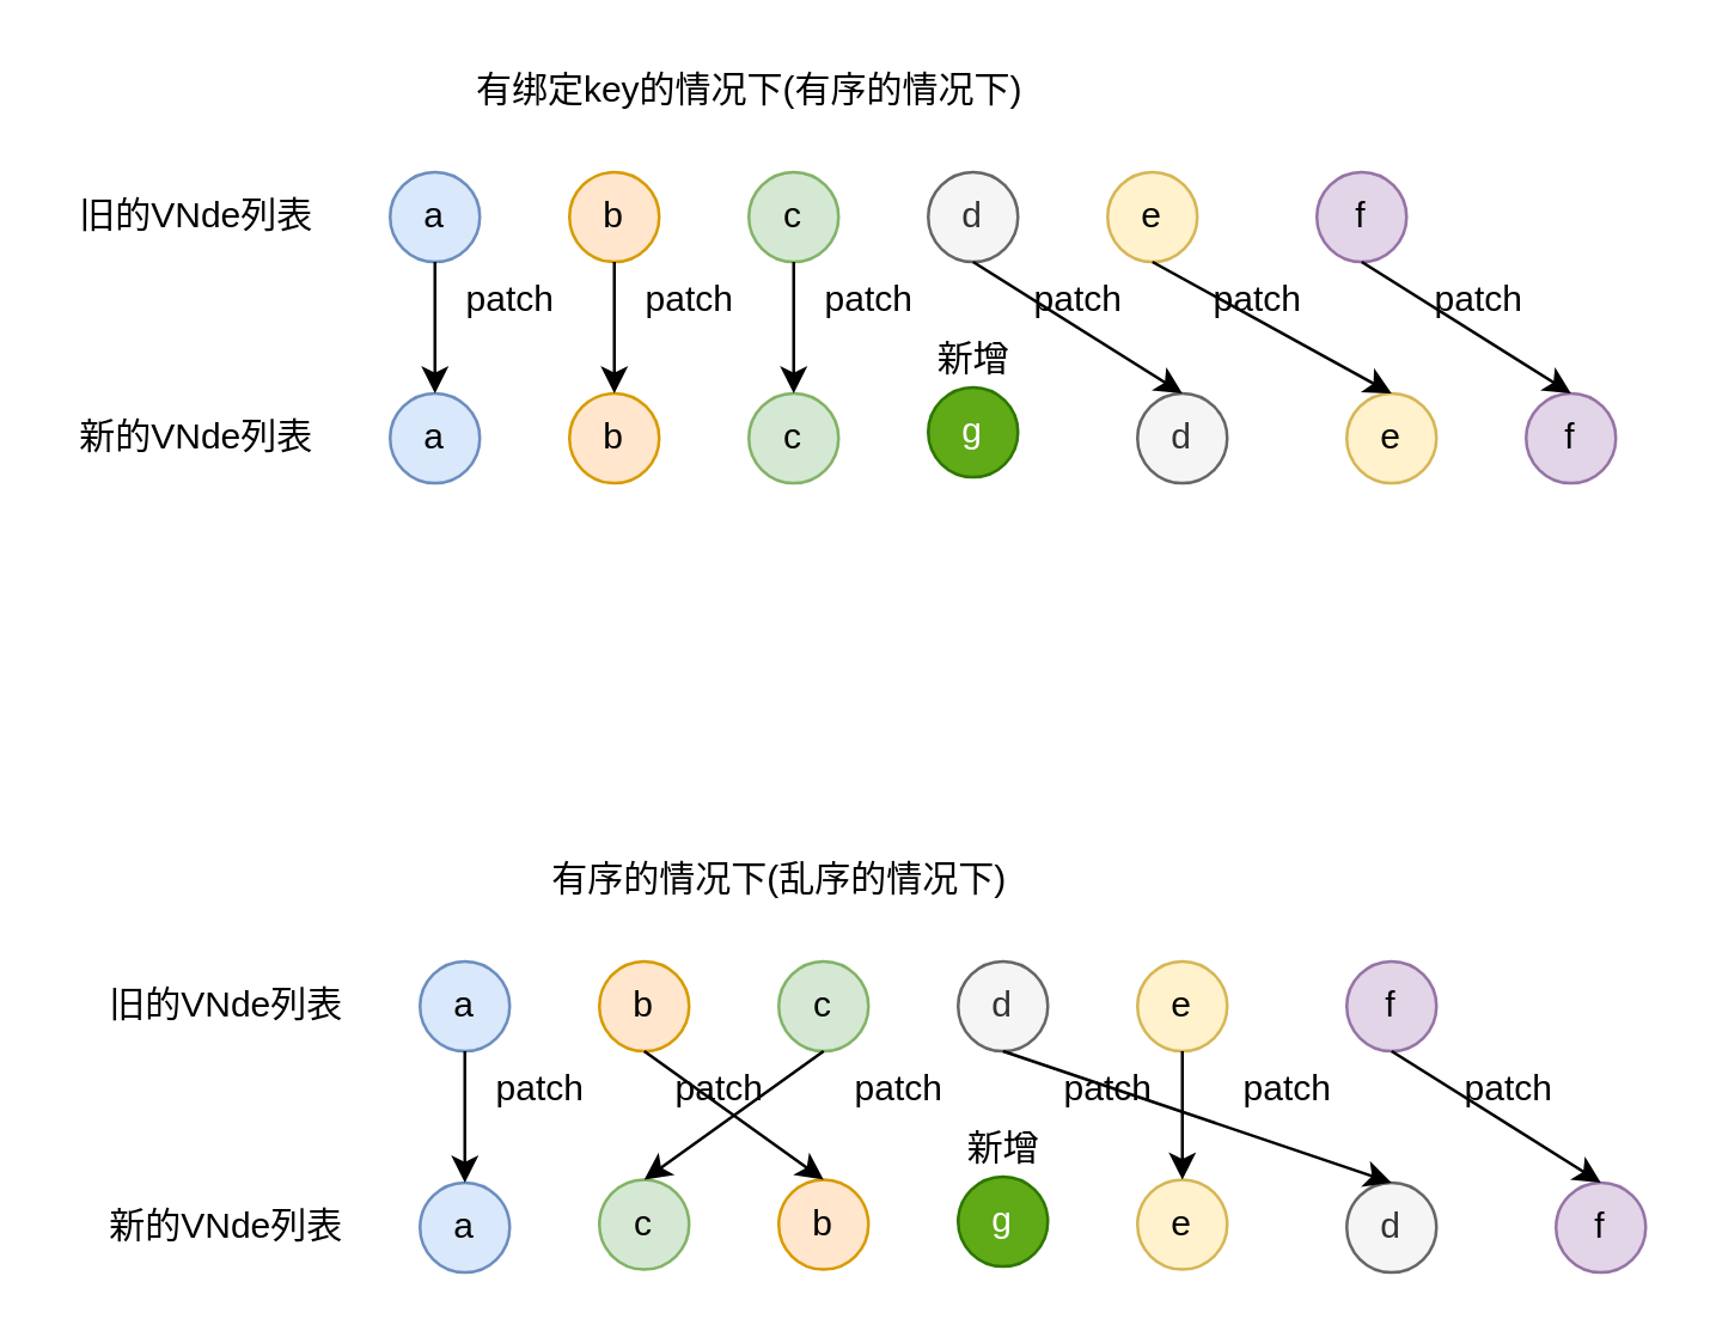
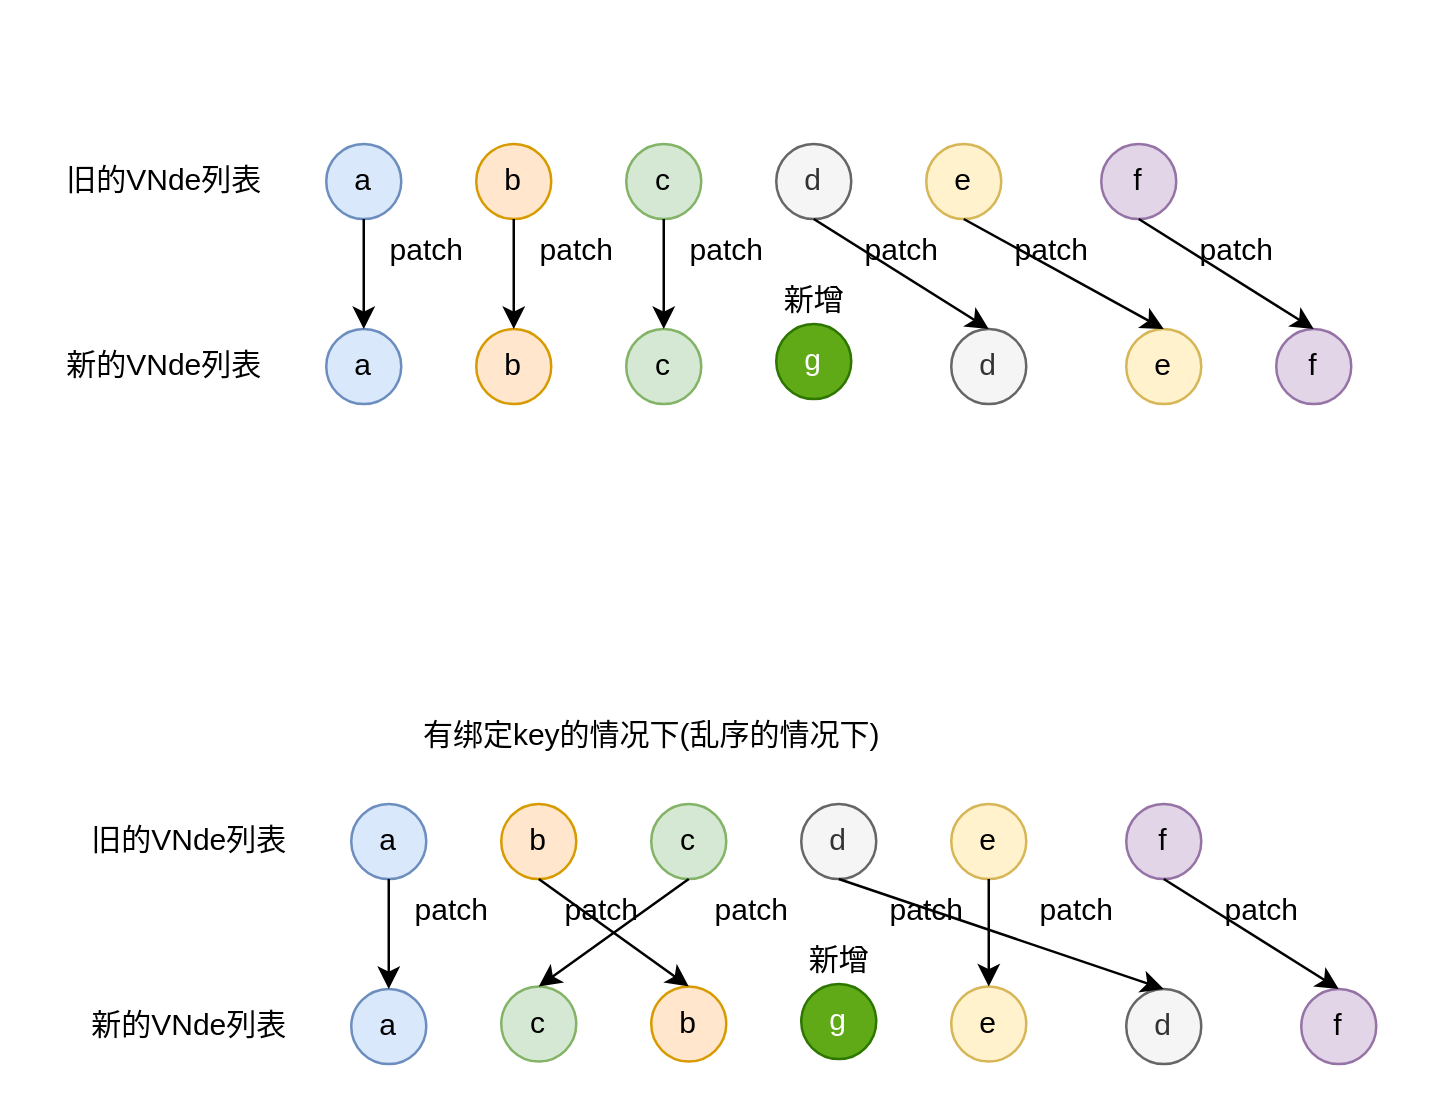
  <mxCell id="0" />
  <mxCell id="1" parent="0" />
  <mxCell id="2" value="b" style="ellipse;whiteSpace=wrap;html=1;aspect=fixed;fillColor=#ffe6cc;strokeColor=#d79b00;" vertex="1" parent="1"><mxGeometry x="190" y="57" width="30" height="30" as="geometry" /></mxCell>
  <mxCell id="3" value="a" style="ellipse;whiteSpace=wrap;html=1;aspect=fixed;fillColor=#dae8fc;strokeColor=#6c8ebf;" vertex="1" parent="1"><mxGeometry x="130" y="57" width="30" height="30" as="geometry" /></mxCell>
  <mxCell id="4" value="c" style="ellipse;whiteSpace=wrap;html=1;aspect=fixed;fillColor=#d5e8d4;strokeColor=#82b366;" vertex="1" parent="1"><mxGeometry x="250" y="57" width="30" height="30" as="geometry" /></mxCell>
  <mxCell id="5" value="d" style="ellipse;whiteSpace=wrap;html=1;aspect=fixed;fillColor=#f5f5f5;fontColor=#333333;strokeColor=#666666;" vertex="1" parent="1"><mxGeometry x="310" y="57" width="30" height="30" as="geometry" /></mxCell>
  <mxCell id="6" value="e" style="ellipse;whiteSpace=wrap;html=1;aspect=fixed;fillColor=#fff2cc;strokeColor=#d6b656;" vertex="1" parent="1"><mxGeometry x="370" y="57" width="30" height="30" as="geometry" /></mxCell>
  <mxCell id="7" value="f" style="ellipse;whiteSpace=wrap;html=1;aspect=fixed;fillColor=#e1d5e7;strokeColor=#9673a6;" vertex="1" parent="1"><mxGeometry x="440" y="57" width="30" height="30" as="geometry" /></mxCell>
  <mxCell id="8" value="旧的VNde列表" style="text;html=1;resizable=0;autosize=1;align=center;verticalAlign=middle;points=[];fillColor=none;strokeColor=none;rounded=0;" vertex="1" parent="1"><mxGeometry x="20" y="62" width="90" height="20" as="geometry" /></mxCell>
  <mxCell id="9" value="b" style="ellipse;whiteSpace=wrap;html=1;aspect=fixed;fillColor=#ffe6cc;strokeColor=#d79b00;" vertex="1" parent="1"><mxGeometry x="190" y="131" width="30" height="30" as="geometry" /></mxCell>
  <mxCell id="10" value="a" style="ellipse;whiteSpace=wrap;html=1;aspect=fixed;fillColor=#dae8fc;strokeColor=#6c8ebf;" vertex="1" parent="1"><mxGeometry x="130" y="131" width="30" height="30" as="geometry" /></mxCell>
  <mxCell id="11" value="c" style="ellipse;whiteSpace=wrap;html=1;aspect=fixed;fillColor=#d5e8d4;strokeColor=#82b366;" vertex="1" parent="1"><mxGeometry x="250" y="131" width="30" height="30" as="geometry" /></mxCell>
  <mxCell id="12" value="d" style="ellipse;whiteSpace=wrap;html=1;aspect=fixed;fillColor=#f5f5f5;fontColor=#333333;strokeColor=#666666;" vertex="1" parent="1"><mxGeometry x="380" y="131" width="30" height="30" as="geometry" /></mxCell>
  <mxCell id="13" value="e" style="ellipse;whiteSpace=wrap;html=1;aspect=fixed;fillColor=#fff2cc;strokeColor=#d6b656;" vertex="1" parent="1"><mxGeometry x="450" y="131" width="30" height="30" as="geometry" /></mxCell>
  <mxCell id="14" value="f" style="ellipse;whiteSpace=wrap;html=1;aspect=fixed;fillColor=#e1d5e7;strokeColor=#9673a6;" vertex="1" parent="1"><mxGeometry x="510" y="131" width="30" height="30" as="geometry" /></mxCell>
  <mxCell id="15" value="g" style="ellipse;whiteSpace=wrap;html=1;aspect=fixed;fillColor=#60a917;strokeColor=#2D7600;fontColor=#ffffff;" vertex="1" parent="1"><mxGeometry x="310" y="129" width="30" height="30" as="geometry" /></mxCell>
  <mxCell id="16" value="" style="endArrow=classic;html=1;exitX=0.5;exitY=1;exitDx=0;exitDy=0;entryX=0.5;entryY=0;entryDx=0;entryDy=0;" edge="1" parent="1" source="3" target="10"><mxGeometry width="50" height="50" relative="1" as="geometry"><mxPoint x="210" y="100" as="sourcePoint" /><mxPoint x="260" y="50" as="targetPoint" /></mxGeometry></mxCell>
  <mxCell id="17" value="" style="endArrow=classic;html=1;exitX=0.5;exitY=1;exitDx=0;exitDy=0;entryX=0.5;entryY=0;entryDx=0;entryDy=0;" edge="1" parent="1" source="2" target="9"><mxGeometry width="50" height="50" relative="1" as="geometry"><mxPoint x="210" y="100" as="sourcePoint" /><mxPoint x="260" y="50" as="targetPoint" /></mxGeometry></mxCell>
  <mxCell id="18" value="" style="endArrow=classic;html=1;exitX=0.5;exitY=1;exitDx=0;exitDy=0;entryX=0.5;entryY=0;entryDx=0;entryDy=0;" edge="1" parent="1" source="4" target="11"><mxGeometry width="50" height="50" relative="1" as="geometry"><mxPoint x="210" y="100" as="sourcePoint" /><mxPoint x="260" y="50" as="targetPoint" /></mxGeometry></mxCell>
  <mxCell id="19" value="" style="endArrow=classic;html=1;exitX=0.5;exitY=1;exitDx=0;exitDy=0;entryX=0.5;entryY=0;entryDx=0;entryDy=0;" edge="1" parent="1" source="5" target="12"><mxGeometry width="50" height="50" relative="1" as="geometry"><mxPoint x="210" y="100" as="sourcePoint" /><mxPoint x="260" y="50" as="targetPoint" /></mxGeometry></mxCell>
  <mxCell id="20" value="" style="endArrow=classic;html=1;exitX=0.5;exitY=1;exitDx=0;exitDy=0;entryX=0.5;entryY=0;entryDx=0;entryDy=0;" edge="1" parent="1" source="6" target="13"><mxGeometry width="50" height="50" relative="1" as="geometry"><mxPoint x="210" y="100" as="sourcePoint" /><mxPoint x="260" y="50" as="targetPoint" /></mxGeometry></mxCell>
  <mxCell id="21" value="" style="endArrow=classic;html=1;exitX=0.5;exitY=1;exitDx=0;exitDy=0;entryX=0.5;entryY=0;entryDx=0;entryDy=0;" edge="1" parent="1" source="7" target="14"><mxGeometry width="50" height="50" relative="1" as="geometry"><mxPoint x="210" y="100" as="sourcePoint" /><mxPoint x="260" y="50" as="targetPoint" /></mxGeometry></mxCell>
  <mxCell id="22" value="patch" style="text;html=1;resizable=0;autosize=1;align=center;verticalAlign=middle;points=[];fillColor=none;strokeColor=none;rounded=0;" vertex="1" parent="1"><mxGeometry x="150" y="90" width="40" height="20" as="geometry" /></mxCell>
  <mxCell id="23" value="patch" style="text;html=1;resizable=0;autosize=1;align=center;verticalAlign=middle;points=[];fillColor=none;strokeColor=none;rounded=0;" vertex="1" parent="1"><mxGeometry x="210" y="90" width="40" height="20" as="geometry" /></mxCell>
  <mxCell id="24" value="patch" style="text;html=1;resizable=0;autosize=1;align=center;verticalAlign=middle;points=[];fillColor=none;strokeColor=none;rounded=0;" vertex="1" parent="1"><mxGeometry x="270" y="90" width="40" height="20" as="geometry" /></mxCell>
  <mxCell id="25" value="patch" style="text;html=1;resizable=0;autosize=1;align=center;verticalAlign=middle;points=[];fillColor=none;strokeColor=none;rounded=0;" vertex="1" parent="1"><mxGeometry x="340" y="90" width="40" height="20" as="geometry" /></mxCell>
  <mxCell id="26" value="patch" style="text;html=1;resizable=0;autosize=1;align=center;verticalAlign=middle;points=[];fillColor=none;strokeColor=none;rounded=0;" vertex="1" parent="1"><mxGeometry x="400" y="90" width="40" height="20" as="geometry" /></mxCell>
  <mxCell id="27" value="patch" style="text;html=1;resizable=0;autosize=1;align=center;verticalAlign=middle;points=[];fillColor=none;strokeColor=none;rounded=0;" vertex="1" parent="1"><mxGeometry x="474" y="90" width="40" height="20" as="geometry" /></mxCell>
  <mxCell id="28" value="新增" style="text;html=1;resizable=0;autosize=1;align=center;verticalAlign=middle;points=[];fillColor=none;strokeColor=none;rounded=0;" vertex="1" parent="1"><mxGeometry x="305" y="110" width="40" height="20" as="geometry" /></mxCell>
  <mxCell id="29" value="新的VNde列表" style="text;html=1;resizable=0;autosize=1;align=center;verticalAlign=middle;points=[];fillColor=none;strokeColor=none;rounded=0;" vertex="1" parent="1"><mxGeometry x="20" y="136" width="90" height="20" as="geometry" /></mxCell>
- <mxCell id="30" value="有绑定key的情况下(有序的情况下)" style="text;html=1;resizable=0;autosize=1;align=center;verticalAlign=middle;points=[];fillColor=none;strokeColor=none;rounded=0;" vertex="1" parent="1"><mxGeometry x="150" y="20" width="200" height="20" as="geometry" /></mxCell>
  <mxCell id="31" value="b" style="ellipse;whiteSpace=wrap;html=1;aspect=fixed;fillColor=#ffe6cc;strokeColor=#d79b00;" vertex="1" parent="1"><mxGeometry x="200" y="321" width="30" height="30" as="geometry" /></mxCell>
  <mxCell id="32" value="a" style="ellipse;whiteSpace=wrap;html=1;aspect=fixed;fillColor=#dae8fc;strokeColor=#6c8ebf;" vertex="1" parent="1"><mxGeometry x="140" y="321" width="30" height="30" as="geometry" /></mxCell>
  <mxCell id="33" value="c" style="ellipse;whiteSpace=wrap;html=1;aspect=fixed;fillColor=#d5e8d4;strokeColor=#82b366;" vertex="1" parent="1"><mxGeometry x="260" y="321" width="30" height="30" as="geometry" /></mxCell>
  <mxCell id="34" value="d" style="ellipse;whiteSpace=wrap;html=1;aspect=fixed;fillColor=#f5f5f5;fontColor=#333333;strokeColor=#666666;" vertex="1" parent="1"><mxGeometry x="320" y="321" width="30" height="30" as="geometry" /></mxCell>
  <mxCell id="35" value="e" style="ellipse;whiteSpace=wrap;html=1;aspect=fixed;fillColor=#fff2cc;strokeColor=#d6b656;" vertex="1" parent="1"><mxGeometry x="380" y="321" width="30" height="30" as="geometry" /></mxCell>
  <mxCell id="36" value="f" style="ellipse;whiteSpace=wrap;html=1;aspect=fixed;fillColor=#e1d5e7;strokeColor=#9673a6;" vertex="1" parent="1"><mxGeometry x="450" y="321" width="30" height="30" as="geometry" /></mxCell>
  <mxCell id="37" value="旧的VNde列表" style="text;html=1;resizable=0;autosize=1;align=center;verticalAlign=middle;points=[];fillColor=none;strokeColor=none;rounded=0;" vertex="1" parent="1"><mxGeometry x="30" y="326" width="90" height="20" as="geometry" /></mxCell>
  <mxCell id="38" value="b" style="ellipse;whiteSpace=wrap;html=1;aspect=fixed;fillColor=#ffe6cc;strokeColor=#d79b00;" vertex="1" parent="1"><mxGeometry x="260" y="394" width="30" height="30" as="geometry" /></mxCell>
  <mxCell id="39" value="a" style="ellipse;whiteSpace=wrap;html=1;aspect=fixed;fillColor=#dae8fc;strokeColor=#6c8ebf;" vertex="1" parent="1"><mxGeometry x="140" y="395" width="30" height="30" as="geometry" /></mxCell>
  <mxCell id="40" value="c" style="ellipse;whiteSpace=wrap;html=1;aspect=fixed;fillColor=#d5e8d4;strokeColor=#82b366;" vertex="1" parent="1"><mxGeometry x="200" y="394" width="30" height="30" as="geometry" /></mxCell>
  <mxCell id="41" value="d" style="ellipse;whiteSpace=wrap;html=1;aspect=fixed;fillColor=#f5f5f5;fontColor=#333333;strokeColor=#666666;" vertex="1" parent="1"><mxGeometry x="450" y="395" width="30" height="30" as="geometry" /></mxCell>
  <mxCell id="42" value="e" style="ellipse;whiteSpace=wrap;html=1;aspect=fixed;fillColor=#fff2cc;strokeColor=#d6b656;" vertex="1" parent="1"><mxGeometry x="380" y="394" width="30" height="30" as="geometry" /></mxCell>
  <mxCell id="43" value="f" style="ellipse;whiteSpace=wrap;html=1;aspect=fixed;fillColor=#e1d5e7;strokeColor=#9673a6;" vertex="1" parent="1"><mxGeometry x="520" y="395" width="30" height="30" as="geometry" /></mxCell>
  <mxCell id="44" value="g" style="ellipse;whiteSpace=wrap;html=1;aspect=fixed;fillColor=#60a917;strokeColor=#2D7600;fontColor=#ffffff;" vertex="1" parent="1"><mxGeometry x="320" y="393" width="30" height="30" as="geometry" /></mxCell>
  <mxCell id="45" value="" style="endArrow=classic;html=1;exitX=0.5;exitY=1;exitDx=0;exitDy=0;entryX=0.5;entryY=0;entryDx=0;entryDy=0;" edge="1" parent="1" source="32" target="39"><mxGeometry width="50" height="50" relative="1" as="geometry"><mxPoint x="220" y="364" as="sourcePoint" /><mxPoint x="270" y="314" as="targetPoint" /></mxGeometry></mxCell>
  <mxCell id="46" value="" style="endArrow=classic;html=1;exitX=0.5;exitY=1;exitDx=0;exitDy=0;entryX=0.5;entryY=0;entryDx=0;entryDy=0;" edge="1" parent="1" source="31" target="38"><mxGeometry width="50" height="50" relative="1" as="geometry"><mxPoint x="220" y="364" as="sourcePoint" /><mxPoint x="270" y="314" as="targetPoint" /></mxGeometry></mxCell>
  <mxCell id="47" value="" style="endArrow=classic;html=1;exitX=0.5;exitY=1;exitDx=0;exitDy=0;entryX=0.5;entryY=0;entryDx=0;entryDy=0;" edge="1" parent="1" source="33" target="40"><mxGeometry width="50" height="50" relative="1" as="geometry"><mxPoint x="220" y="364" as="sourcePoint" /><mxPoint x="270" y="314" as="targetPoint" /></mxGeometry></mxCell>
  <mxCell id="48" value="" style="endArrow=classic;html=1;exitX=0.5;exitY=1;exitDx=0;exitDy=0;entryX=0.5;entryY=0;entryDx=0;entryDy=0;" edge="1" parent="1" source="34" target="41"><mxGeometry width="50" height="50" relative="1" as="geometry"><mxPoint x="220" y="364" as="sourcePoint" /><mxPoint x="270" y="314" as="targetPoint" /></mxGeometry></mxCell>
  <mxCell id="49" value="" style="endArrow=classic;html=1;exitX=0.5;exitY=1;exitDx=0;exitDy=0;entryX=0.5;entryY=0;entryDx=0;entryDy=0;" edge="1" parent="1" source="35" target="42"><mxGeometry width="50" height="50" relative="1" as="geometry"><mxPoint x="220" y="364" as="sourcePoint" /><mxPoint x="270" y="314" as="targetPoint" /></mxGeometry></mxCell>
  <mxCell id="50" value="" style="endArrow=classic;html=1;exitX=0.5;exitY=1;exitDx=0;exitDy=0;entryX=0.5;entryY=0;entryDx=0;entryDy=0;" edge="1" parent="1" source="36" target="43"><mxGeometry width="50" height="50" relative="1" as="geometry"><mxPoint x="220" y="364" as="sourcePoint" /><mxPoint x="270" y="314" as="targetPoint" /></mxGeometry></mxCell>
  <mxCell id="51" value="patch" style="text;html=1;resizable=0;autosize=1;align=center;verticalAlign=middle;points=[];fillColor=none;strokeColor=none;rounded=0;" vertex="1" parent="1"><mxGeometry x="160" y="354" width="40" height="20" as="geometry" /></mxCell>
  <mxCell id="52" value="patch" style="text;html=1;resizable=0;autosize=1;align=center;verticalAlign=middle;points=[];fillColor=none;strokeColor=none;rounded=0;" vertex="1" parent="1"><mxGeometry x="220" y="354" width="40" height="20" as="geometry" /></mxCell>
  <mxCell id="53" value="patch" style="text;html=1;resizable=0;autosize=1;align=center;verticalAlign=middle;points=[];fillColor=none;strokeColor=none;rounded=0;" vertex="1" parent="1"><mxGeometry x="280" y="354" width="40" height="20" as="geometry" /></mxCell>
  <mxCell id="54" value="patch" style="text;html=1;resizable=0;autosize=1;align=center;verticalAlign=middle;points=[];fillColor=none;strokeColor=none;rounded=0;" vertex="1" parent="1"><mxGeometry x="350" y="354" width="40" height="20" as="geometry" /></mxCell>
  <mxCell id="55" value="patch" style="text;html=1;resizable=0;autosize=1;align=center;verticalAlign=middle;points=[];fillColor=none;strokeColor=none;rounded=0;" vertex="1" parent="1"><mxGeometry x="410" y="354" width="40" height="20" as="geometry" /></mxCell>
  <mxCell id="56" value="patch" style="text;html=1;resizable=0;autosize=1;align=center;verticalAlign=middle;points=[];fillColor=none;strokeColor=none;rounded=0;" vertex="1" parent="1"><mxGeometry x="484" y="354" width="40" height="20" as="geometry" /></mxCell>
  <mxCell id="57" value="新增" style="text;html=1;resizable=0;autosize=1;align=center;verticalAlign=middle;points=[];fillColor=none;strokeColor=none;rounded=0;" vertex="1" parent="1"><mxGeometry x="315" y="374" width="40" height="20" as="geometry" /></mxCell>
  <mxCell id="58" value="新的VNde列表" style="text;html=1;resizable=0;autosize=1;align=center;verticalAlign=middle;points=[];fillColor=none;strokeColor=none;rounded=0;" vertex="1" parent="1"><mxGeometry x="30" y="400" width="90" height="20" as="geometry" /></mxCell>
- <mxCell id="59" value="有序的情况下(乱序的情况下)" style="text;html=1;resizable=0;autosize=1;align=center;verticalAlign=middle;points=[];fillColor=none;strokeColor=none;rounded=0;" vertex="1" parent="1"><mxGeometry x="160" y="284" width="200" height="20" as="geometry" /></mxCell>
+ <mxCell id="59" value="有绑定key的情况下(乱序的情况下)" style="text;html=1;resizable=0;autosize=1;align=center;verticalAlign=middle;points=[];fillColor=none;strokeColor=none;rounded=0;" vertex="1" parent="1"><mxGeometry x="160" y="284" width="200" height="20" as="geometry" /></mxCell>
